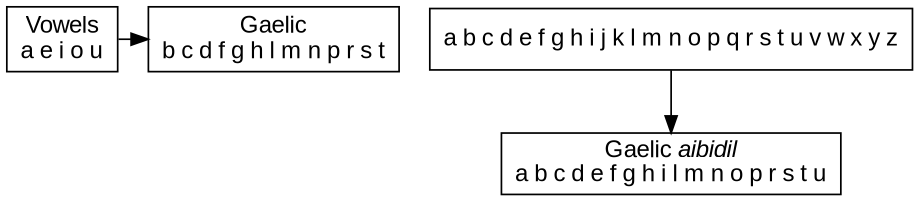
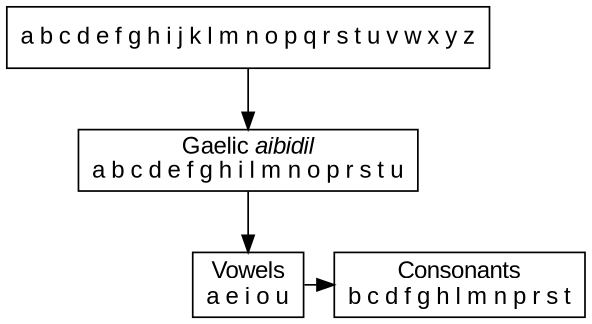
  digraph {
    fontname="Liberation Sans"
    node [fontname="Liberation Sans" shape=box]
    edge [fontname="Liberation Sans"]
    n1 [label="Vowels\na e i o u"]
-   n2 [label="Gaelic\nb c d f g h l m n p r s t"]
+   n2 [label="Consonants\nb c d f g h l m n p r s t"]
    n3 [label="a b c d e f g h i j k l m n o p q r s t u v w x y z"]
    n4 [label=<Gaelic <i>aibidil</i><br/>a b c d e f g h i l m n o p r s t u>]
    subgraph sub_1 {
      rank=same
      n1
      n2
    }
    n1 -> n2
    n3 -> n4
+   n4 -> n1
  }
